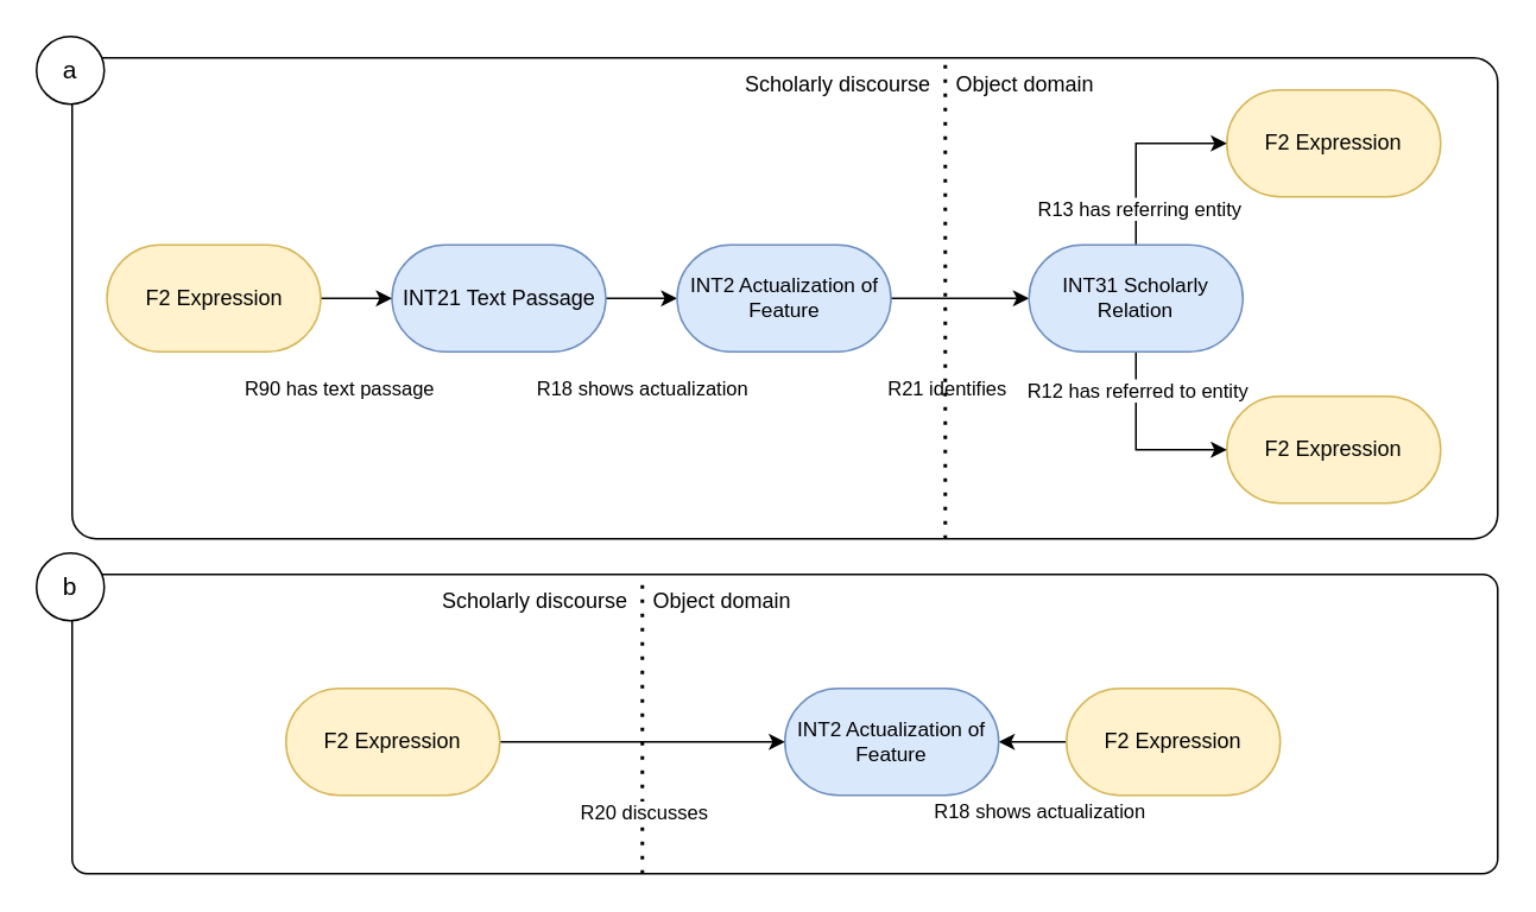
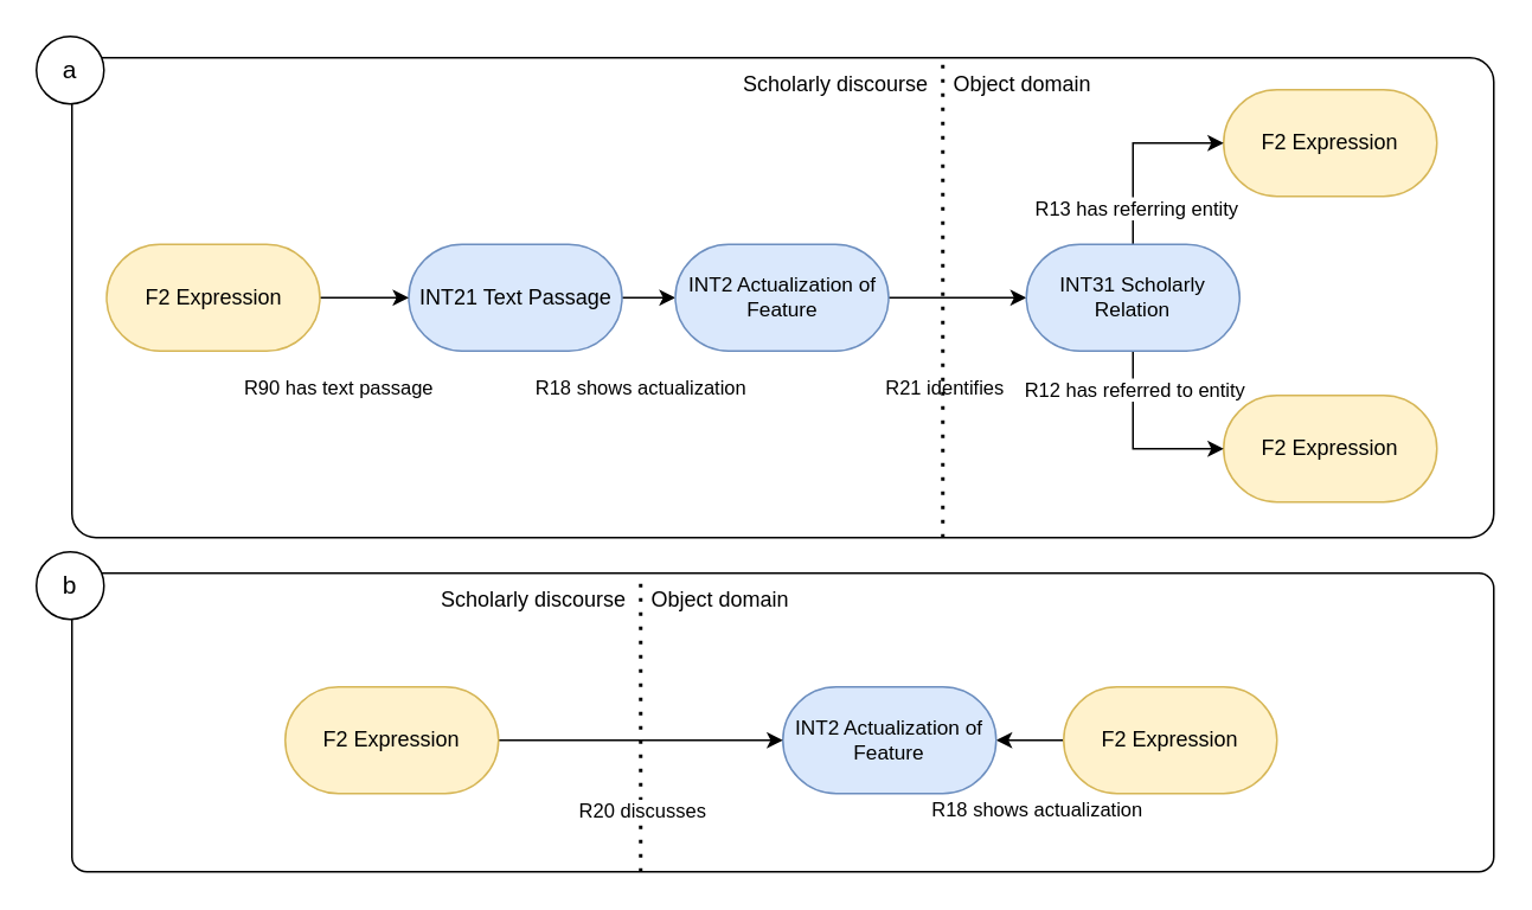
  <mxCell id="0" />
  <mxCell id="1" parent="0" />
  <mxCell id="2" value="" style="rounded=1;whiteSpace=wrap;html=1;arcSize=5;fillColor=none;fontFamily=Helvetica;" vertex="1" parent="1"><mxGeometry x="40" y="322" width="800" height="168" as="geometry" /></mxCell>
  <mxCell id="3" value="" style="rounded=1;whiteSpace=wrap;html=1;arcSize=5;fillColor=none;fontFamily=Helvetica;" vertex="1" parent="1"><mxGeometry x="40" y="32" width="800" height="270" as="geometry" /></mxCell>
  <mxCell id="4" value="a" style="ellipse;whiteSpace=wrap;html=1;aspect=fixed;fillColor=default;fontSize=14;fontFamily=Helvetica;" vertex="1" parent="1"><mxGeometry x="20" y="20" width="38" height="38" as="geometry" /></mxCell>
  <mxCell id="5" style="edgeStyle=orthogonalEdgeStyle;rounded=0;orthogonalLoop=1;jettySize=auto;html=1;exitX=1;exitY=0.5;exitDx=0;exitDy=0;entryX=0;entryY=0.5;entryDx=0;entryDy=0;fontFamily=Helvetica;" edge="1" parent="1" source="6" target="9"><mxGeometry relative="1" as="geometry" /></mxCell>
- <mxCell id="6" value="INT21 Text Passage" style="rounded=1;html=1;perimeterSpacing=0;arcSize=50;whiteSpace=wrap;fontFamily=Helvetica;spacingTop=0;spacingBottom=0;spacing=2;fillColor=#dae8fc;strokeColor=#6c8ebf;fontSize=12;" vertex="1" parent="1"><mxGeometry x="219.5" y="137" width="120" height="60" as="geometry" /></mxCell>
+ <mxCell id="6" value="INT21 Text Passage" style="rounded=1;html=1;perimeterSpacing=0;arcSize=50;whiteSpace=wrap;fontFamily=Helvetica;spacingTop=0;spacingBottom=0;spacing=2;fillColor=#dae8fc;strokeColor=#6c8ebf;fontSize=12;" vertex="1" parent="1"><mxGeometry x="229.5" y="137" width="120" height="60" as="geometry" /></mxCell>
  <mxCell id="7" style="edgeStyle=orthogonalEdgeStyle;rounded=0;orthogonalLoop=1;jettySize=auto;html=1;entryX=0;entryY=0.5;entryDx=0;entryDy=0;" edge="1" parent="1" source="9" target="20"><mxGeometry relative="1" as="geometry"><mxPoint x="570" y="167" as="targetPoint" /></mxGeometry></mxCell>
  <mxCell id="8" value="R21 identifies" style="edgeLabel;html=1;align=center;verticalAlign=middle;resizable=0;points=[];" connectable="0" vertex="1" parent="7"><mxGeometry x="-0.008" y="2" relative="1" as="geometry"><mxPoint x="-7" y="52" as="offset" /></mxGeometry></mxCell>
  <mxCell id="9" value="INT2 Actualization of Feature" style="rounded=1;html=1;perimeterSpacing=0;arcSize=50;whiteSpace=wrap;fontFamily=Helvetica;spacingTop=0;spacingBottom=0;spacing=2;fillColor=#dae8fc;strokeColor=#6c8ebf;fontSize=11.5;" vertex="1" parent="1"><mxGeometry x="379.5" y="137" width="120" height="60" as="geometry" /></mxCell>
  <mxCell id="10" style="edgeStyle=orthogonalEdgeStyle;rounded=0;orthogonalLoop=1;jettySize=auto;html=1;exitX=1;exitY=0.5;exitDx=0;exitDy=0;entryX=0;entryY=0.5;entryDx=0;entryDy=0;fontFamily=Helvetica;" edge="1" parent="1" source="11" target="6"><mxGeometry relative="1" as="geometry" /></mxCell>
  <mxCell id="11" value="F2 Expression" style="rounded=1;html=1;perimeterSpacing=0;arcSize=50;whiteSpace=wrap;fontFamily=Helvetica;spacingTop=0;spacingBottom=0;spacing=2;fillColor=#fff2cc;strokeColor=#d6b656;fontSize=12;" vertex="1" parent="1"><mxGeometry x="59.5" y="137" width="120" height="60" as="geometry" /></mxCell>
  <mxCell id="12" value="R90 has text passage" style="edgeLabel;html=1;align=center;verticalAlign=middle;resizable=0;points=[];fontFamily=Helvetica;" connectable="0" vertex="1" parent="1"><mxGeometry x="189.5" y="217" as="geometry" /></mxCell>
  <mxCell id="13" value="R18 shows actualization" style="edgeLabel;html=1;align=center;verticalAlign=middle;resizable=0;points=[];fontFamily=Helvetica;" connectable="0" vertex="1" parent="1"><mxGeometry x="359.5" y="217" as="geometry" /></mxCell>
  <mxCell id="14" value="F2 Expression" style="rounded=1;html=1;perimeterSpacing=0;arcSize=50;whiteSpace=wrap;fontFamily=Helvetica;spacingTop=0;spacingBottom=0;spacing=2;fillColor=#fff2cc;strokeColor=#d6b656;fontSize=12;" vertex="1" parent="1"><mxGeometry x="688" y="50" width="120" height="60" as="geometry" /></mxCell>
  <mxCell id="15" value="F2 Expression" style="rounded=1;html=1;perimeterSpacing=0;arcSize=50;whiteSpace=wrap;fontFamily=Helvetica;spacingTop=0;spacingBottom=0;spacing=2;fillColor=#fff2cc;strokeColor=#d6b656;fontSize=12;" vertex="1" parent="1"><mxGeometry x="688" y="222" width="120" height="60" as="geometry" /></mxCell>
  <mxCell id="16" style="edgeStyle=orthogonalEdgeStyle;rounded=0;orthogonalLoop=1;jettySize=auto;html=1;exitX=0.5;exitY=0;exitDx=0;exitDy=0;entryX=0;entryY=0.5;entryDx=0;entryDy=0;" edge="1" parent="1" source="20" target="14"><mxGeometry relative="1" as="geometry" /></mxCell>
  <mxCell id="17" value="R13 has referring entity" style="edgeLabel;html=1;align=center;verticalAlign=middle;resizable=0;points=[];" connectable="0" vertex="1" parent="16"><mxGeometry x="-0.049" y="-1" relative="1" as="geometry"><mxPoint y="30" as="offset" /></mxGeometry></mxCell>
  <mxCell id="18" style="edgeStyle=orthogonalEdgeStyle;rounded=0;orthogonalLoop=1;jettySize=auto;html=1;exitX=0.5;exitY=1;exitDx=0;exitDy=0;entryX=0;entryY=0.5;entryDx=0;entryDy=0;" edge="1" parent="1" source="20" target="15"><mxGeometry relative="1" as="geometry" /></mxCell>
  <mxCell id="19" value="R12 has referred to entity" style="edgeLabel;html=1;align=center;verticalAlign=middle;resizable=0;points=[];" connectable="0" vertex="1" parent="18"><mxGeometry x="-0.443" y="1" relative="1" as="geometry"><mxPoint x="-1" y="-9" as="offset" /></mxGeometry></mxCell>
  <mxCell id="20" value="INT31 Scholarly Relation" style="rounded=1;html=1;perimeterSpacing=0;arcSize=50;whiteSpace=wrap;fontFamily=Helvetica;spacingTop=0;spacingBottom=0;spacing=2;fillColor=#dae8fc;strokeColor=#6c8ebf;fontSize=11.5;" vertex="1" parent="1"><mxGeometry x="577" y="137" width="120" height="60" as="geometry" /></mxCell>
  <mxCell id="21" value="" style="endArrow=none;dashed=1;html=1;dashPattern=1 3;strokeWidth=2;rounded=0;" edge="1" parent="1"><mxGeometry width="50" height="50" relative="1" as="geometry"><mxPoint x="530" y="302" as="sourcePoint" /><mxPoint x="530" y="32" as="targetPoint" /></mxGeometry></mxCell>
  <mxCell id="22" value="Scholarly discourse" style="text;html=1;align=center;verticalAlign=middle;whiteSpace=wrap;rounded=0;" vertex="1" parent="1"><mxGeometry x="410" y="32" width="120" height="30" as="geometry" /></mxCell>
  <mxCell id="23" value="Object domain" style="text;html=1;align=center;verticalAlign=middle;whiteSpace=wrap;rounded=0;" vertex="1" parent="1"><mxGeometry x="530" y="32" width="90" height="30" as="geometry" /></mxCell>
  <mxCell id="24" value="b" style="ellipse;whiteSpace=wrap;html=1;aspect=fixed;fillColor=default;fontSize=14;fontFamily=Helvetica;" vertex="1" parent="1"><mxGeometry x="20" y="310" width="38" height="38" as="geometry" /></mxCell>
  <mxCell id="25" style="edgeStyle=orthogonalEdgeStyle;rounded=0;orthogonalLoop=1;jettySize=auto;html=1;exitX=0;exitY=0.5;exitDx=0;exitDy=0;entryX=1;entryY=0.5;entryDx=0;entryDy=0;fontFamily=Helvetica;" edge="1" parent="1" source="30" target="27"><mxGeometry relative="1" as="geometry" /></mxCell>
  <mxCell id="26" value="R18 shows actualization" style="edgeLabel;html=1;align=center;verticalAlign=middle;resizable=0;points=[];" connectable="0" vertex="1" parent="25"><mxGeometry x="-0.177" y="1" relative="1" as="geometry"><mxPoint y="37" as="offset" /></mxGeometry></mxCell>
  <mxCell id="27" value="INT2 Actualization of Feature" style="rounded=1;html=1;perimeterSpacing=0;arcSize=50;whiteSpace=wrap;fontFamily=Helvetica;spacingTop=0;spacingBottom=0;spacing=2;fillColor=#dae8fc;strokeColor=#6c8ebf;fontSize=11.5;" vertex="1" parent="1"><mxGeometry x="440" y="386" width="120" height="60" as="geometry" /></mxCell>
  <mxCell id="28" style="edgeStyle=orthogonalEdgeStyle;rounded=0;orthogonalLoop=1;jettySize=auto;html=1;entryX=0;entryY=0.5;entryDx=0;entryDy=0;" edge="1" parent="1" source="29" target="27"><mxGeometry relative="1" as="geometry" /></mxCell>
  <mxCell id="29" value="F2 Expression" style="rounded=1;html=1;perimeterSpacing=0;arcSize=50;whiteSpace=wrap;fontFamily=Helvetica;spacingTop=0;spacingBottom=0;spacing=2;fillColor=#fff2cc;strokeColor=#d6b656;fontSize=12;" vertex="1" parent="1"><mxGeometry x="160" y="386" width="120" height="60" as="geometry" /></mxCell>
  <mxCell id="30" value="F2 Expression" style="rounded=1;html=1;perimeterSpacing=0;arcSize=50;whiteSpace=wrap;fontFamily=Helvetica;spacingTop=0;spacingBottom=0;spacing=2;fillColor=#fff2cc;strokeColor=#d6b656;fontSize=12;" vertex="1" parent="1"><mxGeometry x="598" y="386" width="120" height="60" as="geometry" /></mxCell>
  <mxCell id="31" value="Scholarly discourse" style="text;html=1;align=center;verticalAlign=middle;whiteSpace=wrap;rounded=0;" vertex="1" parent="1"><mxGeometry x="240" y="322" width="120" height="30" as="geometry" /></mxCell>
  <mxCell id="32" value="Object domain" style="text;html=1;align=center;verticalAlign=middle;whiteSpace=wrap;rounded=0;" vertex="1" parent="1"><mxGeometry x="360" y="322" width="90" height="30" as="geometry" /></mxCell>
  <mxCell id="33" value="" style="endArrow=none;dashed=1;html=1;dashPattern=1 3;strokeWidth=2;rounded=0;" edge="1" parent="1"><mxGeometry width="50" height="50" relative="1" as="geometry"><mxPoint x="360" y="490" as="sourcePoint" /><mxPoint x="360" y="322" as="targetPoint" /></mxGeometry></mxCell>
  <mxCell id="34" value="R20 discusses" style="edgeLabel;html=1;align=center;verticalAlign=middle;resizable=0;points=[];" connectable="0" vertex="1" parent="33"><mxGeometry x="-0.002" y="2" relative="1" as="geometry"><mxPoint x="2" y="49" as="offset" /></mxGeometry></mxCell>
